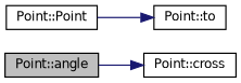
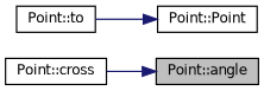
  digraph {
    rankdir=LR
    node [color=black fillcolor=white fontname=Helvetica fontsize=10 shape=record style=filled]
    edge [color=midnightblue fontname=Helvetica fontsize=10 labelfontname=Helvetica labelfontsize=10 style=solid]
    n1 [fillcolor=grey75 fontcolor=black height=0.2 label="Point::angle" width=0.4]
    n2 [height=0.2 label="Point::cross" width=0.4]
    n3 [height=0.2 label="Point::to" width=0.4]
    n4 [height=0.2 label="Point::Point" width=0.4]
-   n1 -> n2
-   n4 -> n3
+   n2 -> n1
+   n3 -> n4
  }
